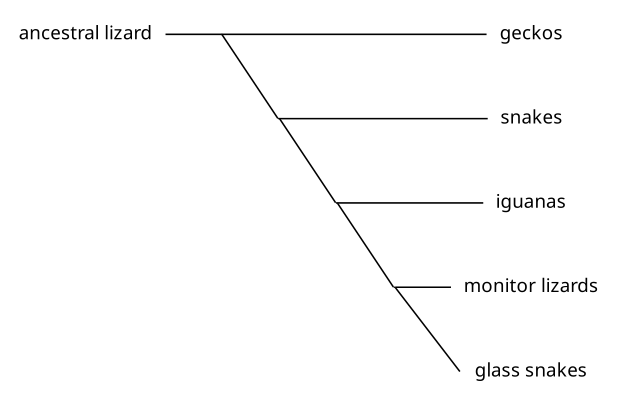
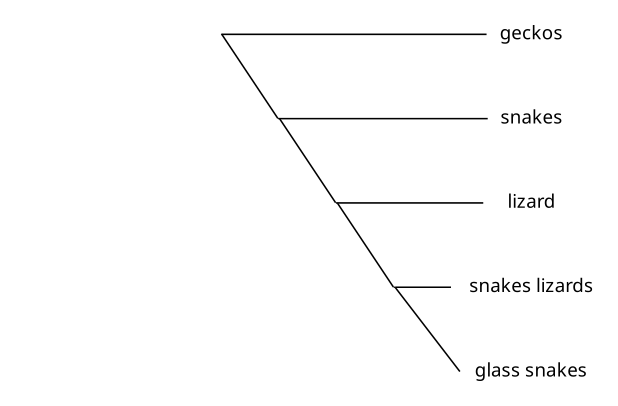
  digraph {
    fixedsize=true
    fontname="sans-serif"
    rankdir=LR
    splines=false
    node [fontname="sans-serif" fontsize=12 shape=none]
    edge [arrowhead=none fontname="sans serif"]
    geckos
    snakes
-   iguanas
-   "monitor lizards"
+   iguanas [label=lizard]
+   "monitor lizards" [label="snakes lizards"]
    n5 [label="glass snakes"]
    a [shape=point width=0.001]
    b [shape=point width=0.001]
-   "ancestral lizard"
    c [shape=point width=0.001]
    d [shape=point width=0.001]
    subgraph sub_1 {
      rank=same
      geckos
      snakes
      iguanas
      "monitor lizards"
      n5
    }
    a -> geckos [weight=100]
    a -> b
    b -> snakes
    b -> c
-   "ancestral lizard" -> a [weight=100]
    c -> iguanas
    c -> d
    d -> "monitor lizards"
    d -> n5 [headport=w]
  }
